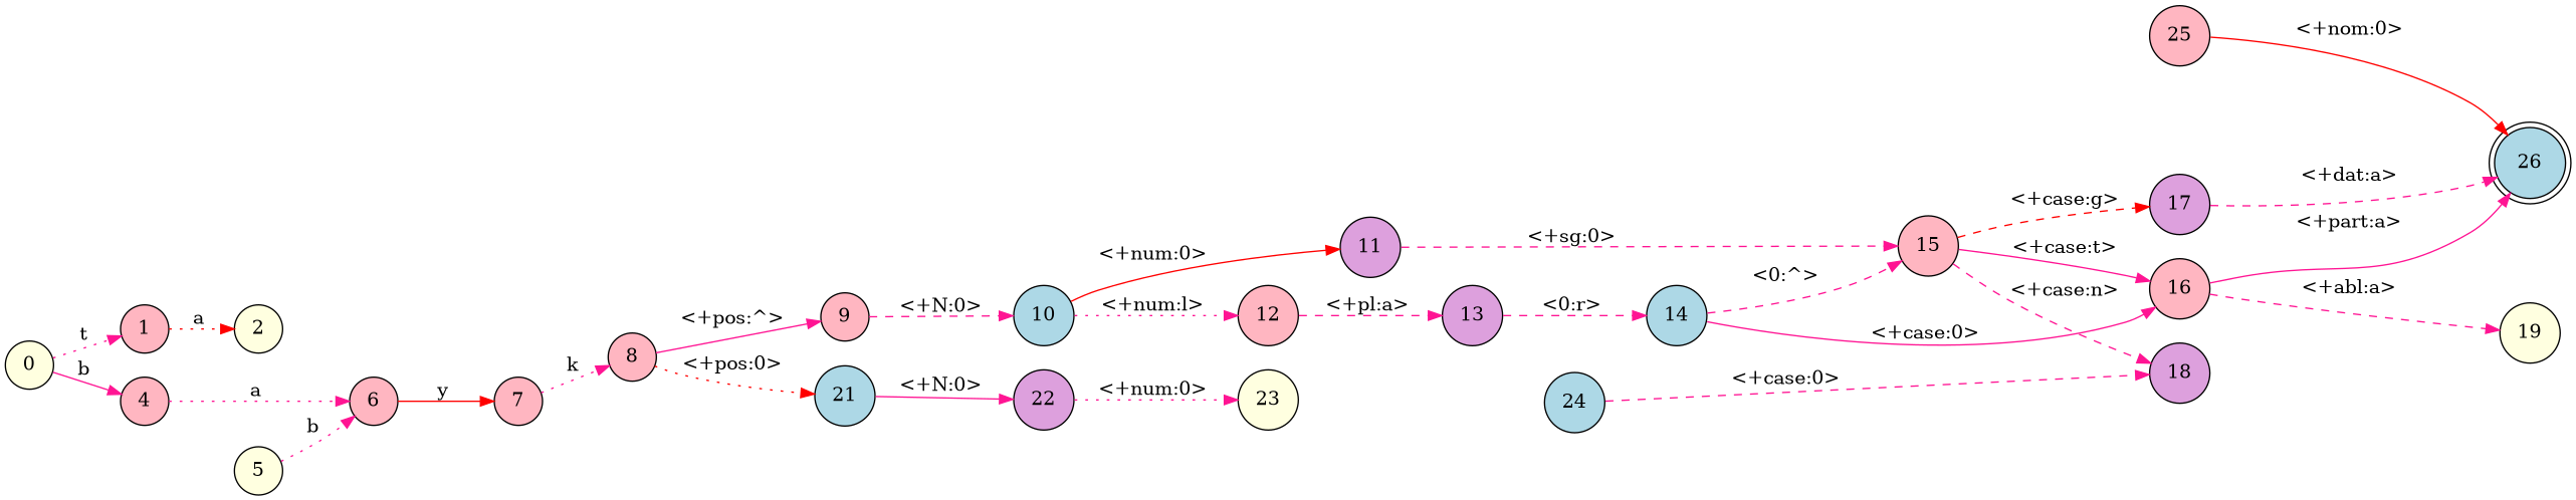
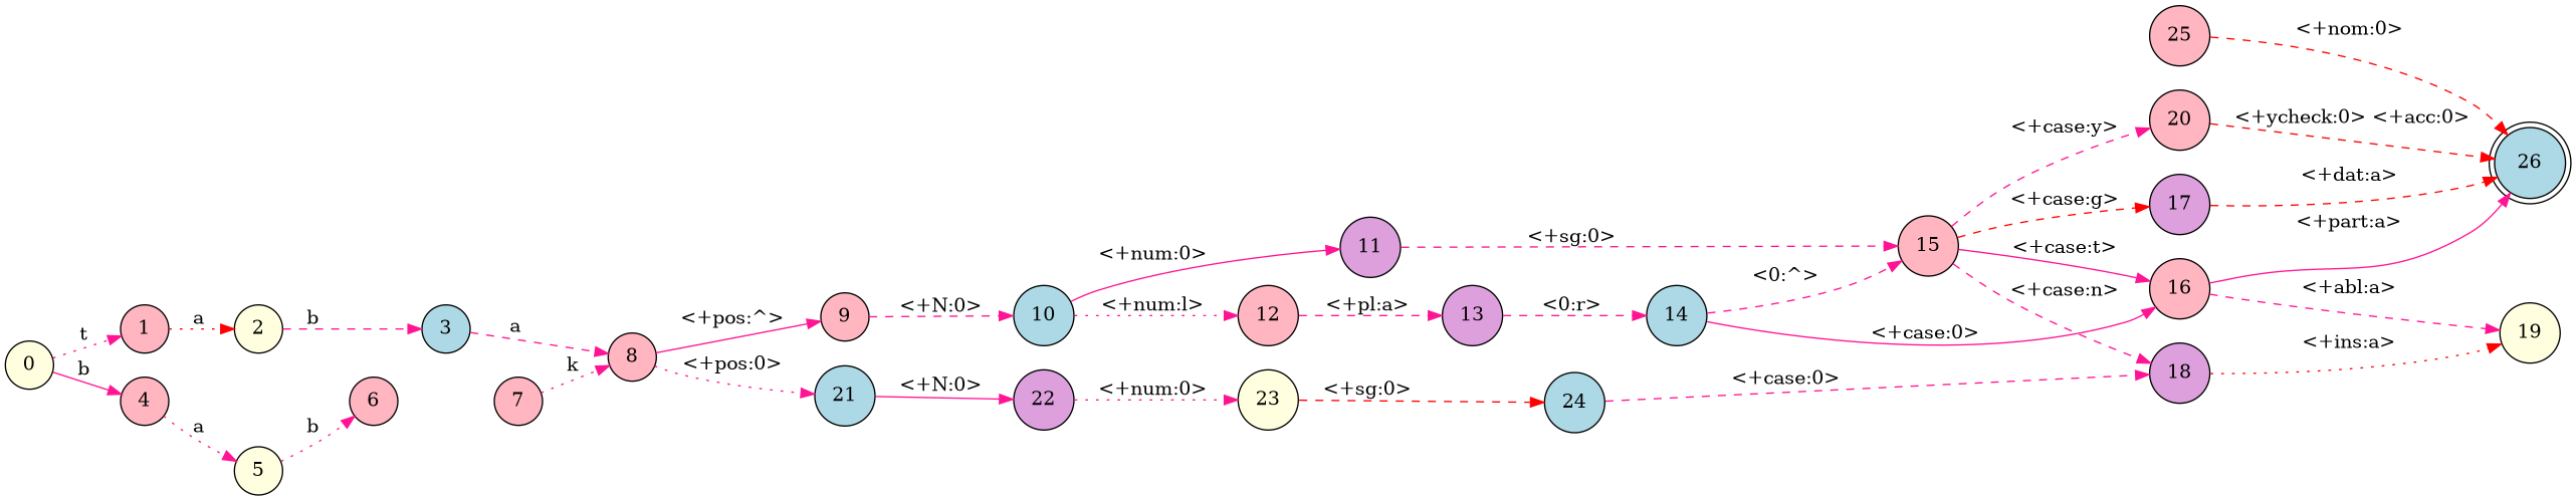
  digraph {
    rankdir=LR
    node [fillcolor=lightpink shape=circle style=filled]
    edge [color=deeppink style=dashed]
    0 [fillcolor=lightyellow]
    1
    4
    2 [fillcolor=lightyellow]
    5 [fillcolor=lightyellow]
+   3 [fillcolor=lightblue]
    8
    9
    21 [fillcolor=lightblue]
    6
    7
    10 [fillcolor=lightblue]
    22 [fillcolor=plum]
    11 [fillcolor=plum]
    12
    15
    13 [fillcolor=plum]
    16
    17 [fillcolor=plum]
    18 [fillcolor=plum]
+   20
    14 [fillcolor=lightblue]
    26 [fillcolor=lightblue shape=doublecircle]
    25
    19 [fillcolor=lightyellow]
    23 [fillcolor=lightyellow]
    24 [fillcolor=lightblue]
    0 -> 1 [label="t " style=dotted]
    0 -> 4 [label="b " style=solid]
    1 -> 2 [color=red label="a " style=dotted]
-   4 -> 6 [label="a " style=dotted]
+   4 -> 5 [label="a " style=dotted]
+   2 -> 3 [label="b "]
    5 -> 6 [label="b " style=dotted]
+   3 -> 8 [label="a "]
    8 -> 9 [label="<+pos:^> " style=solid]
-   8 -> 21 [color=red label="<+pos:0> " style=dotted]
+   8 -> 21 [label="<+pos:0> " style=dotted]
    9 -> 10 [label="<+N:0> "]
    21 -> 22 [label="<+N:0> " style=solid]
-   6 -> 7 [color=red label="y " style=solid]
    7 -> 8 [label="k " style=dotted]
-   10 -> 11 [color=red label="<+num:0> " style=solid]
+   10 -> 11 [label="<+num:0> " style=solid]
    10 -> 12 [label="<+num:l> " style=dotted]
    22 -> 23 [label="<+num:0> " style=dotted]
    11 -> 15 [label="<+sg:0> "]
    12 -> 13 [label="<+pl:a> "]
    15 -> 16 [label="<+case:t> " style=solid]
    15 -> 17 [color=red label="<+case:g> "]
    15 -> 18 [label="<+case:n> "]
+   15 -> 20 [label="<+case:y> "]
    13 -> 14 [label="<0:r> "]
    16 -> 26 [label="<+part:a> " style=solid]
    16 -> 19 [label="<+abl:a> "]
-   17 -> 26 [label="<+dat:a> "]
+   17 -> 26 [color=red label="<+dat:a> "]
+   18 -> 19 [color=red label="<+ins:a> " style=dotted]
+   20 -> 26 [color=red label="<+ycheck:0> <+acc:0>\n"]
    14 -> 15 [label="<0:^> "]
    14 -> 16 [label="<+case:0> " style=solid]
-   25 -> 26 [color=red label="<+nom:0> " style=solid]
+   25 -> 26 [color=red label="<+nom:0> "]
+   23 -> 24 [color=red label="<+sg:0> "]
    24 -> 18 [label="<+case:0> "]
  }
